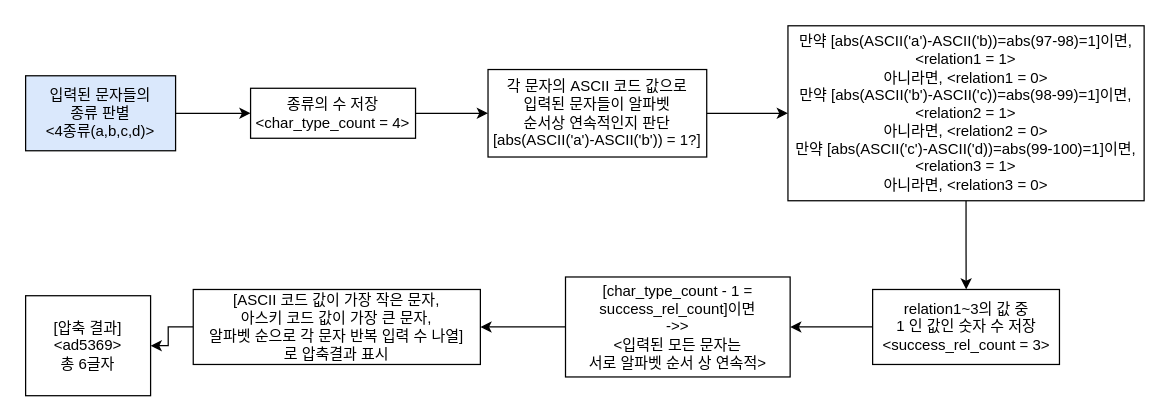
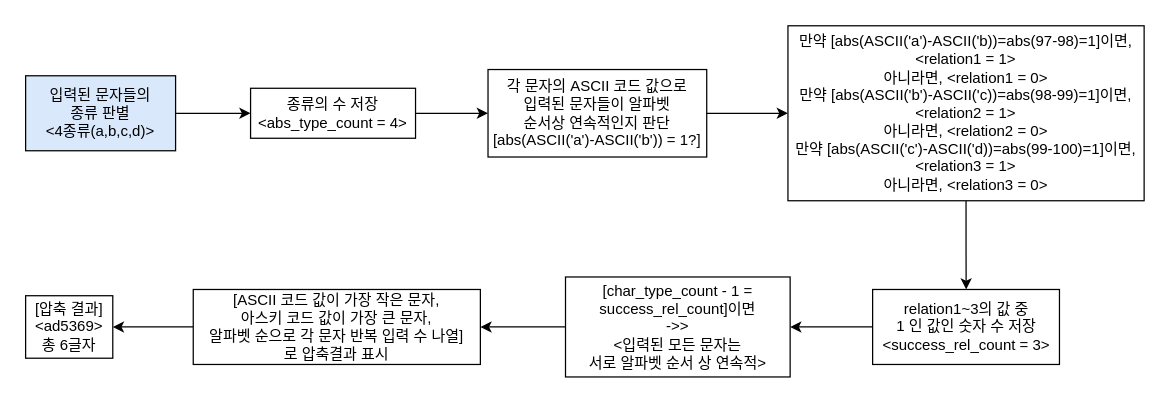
  <mxCell id="0" />
  <mxCell id="1" parent="0" />
  <mxCell id="2" value="" style="edgeStyle=orthogonalEdgeStyle;rounded=0;orthogonalLoop=1;jettySize=auto;html=1;" edge="1" parent="1" source="3" target="7"><mxGeometry relative="1" as="geometry" /></mxCell>
  <mxCell id="3" value="입력된 문자들의&lt;br&gt;종류 판별&lt;br&gt;&amp;lt;4종류(a,b,c,d)&amp;gt;" style="rounded=0;whiteSpace=wrap;html=1;fillColor=#dae8fc;" vertex="1" parent="1"><mxGeometry x="20" y="60" width="120" height="60" as="geometry" /></mxCell>
  <mxCell id="4" value="" style="edgeStyle=orthogonalEdgeStyle;rounded=0;orthogonalLoop=1;jettySize=auto;html=1;" edge="1" parent="1" source="5" target="9"><mxGeometry relative="1" as="geometry" /></mxCell>
  <mxCell id="5" value="각 문자의 ASCII 코드 값으로&lt;br&gt;입력된 문자들이 알파벳 &lt;br&gt;순서상 연속적인지 판단&lt;br&gt;[abs(ASCII('a')-ASCII('b')) = 1?]" style="rounded=0;whiteSpace=wrap;html=1;" vertex="1" parent="1"><mxGeometry x="390" y="55" width="175" height="70" as="geometry" /></mxCell>
  <mxCell id="6" value="" style="edgeStyle=orthogonalEdgeStyle;rounded=0;orthogonalLoop=1;jettySize=auto;html=1;" edge="1" parent="1" source="7" target="5"><mxGeometry relative="1" as="geometry" /></mxCell>
- <mxCell id="7" value="종류의 수 저장&lt;br&gt;&amp;lt;char_type_count = 4&amp;gt;" style="rounded=0;whiteSpace=wrap;html=1;" vertex="1" parent="1"><mxGeometry x="200" y="70" width="132" height="40" as="geometry" /></mxCell>
+ <mxCell id="7" value="종류의 수 저장&lt;br&gt;&amp;lt;abs_type_count = 4&amp;gt;" style="rounded=0;whiteSpace=wrap;html=1;" vertex="1" parent="1"><mxGeometry x="200" y="70" width="132" height="40" as="geometry" /></mxCell>
  <mxCell id="8" value="" style="edgeStyle=orthogonalEdgeStyle;rounded=0;orthogonalLoop=1;jettySize=auto;html=1;" edge="1" parent="1" source="9" target="11"><mxGeometry relative="1" as="geometry" /></mxCell>
  <mxCell id="9" value="만약 [abs(ASCII('a')-ASCII('b))=abs(97-98)=1]이면,&lt;br&gt;&amp;lt;relation1 = 1&amp;gt;&lt;br&gt;아니라면, &amp;lt;relation1 = 0&amp;gt;&lt;br&gt;만약 [abs(ASCII('b')-ASCII('c))=abs(98-99)=1]이면,&lt;br&gt;&amp;lt;relation2 = 1&amp;gt;&lt;br&gt;아니라면, &amp;lt;relation2 = 0&amp;gt;&lt;br&gt;만약 [abs(ASCII('c')-ASCII('d))=abs(99-100)=1]이면,&lt;br&gt;&amp;lt;relation3 = 1&amp;gt;&lt;br&gt;아니라면, &amp;lt;relation3 = 0&amp;gt;" style="rounded=0;whiteSpace=wrap;html=1;" vertex="1" parent="1"><mxGeometry x="630" y="20" width="285" height="140" as="geometry" /></mxCell>
  <mxCell id="10" value="" style="edgeStyle=orthogonalEdgeStyle;rounded=0;orthogonalLoop=1;jettySize=auto;html=1;" edge="1" parent="1" source="11" target="13"><mxGeometry relative="1" as="geometry" /></mxCell>
  <mxCell id="11" value="relation1~3의 값 중&lt;br&gt;1 인 값인 숫자 수 저장&lt;br&gt;&amp;lt;success_rel_count = 3&amp;gt;" style="rounded=0;whiteSpace=wrap;html=1;" vertex="1" parent="1"><mxGeometry x="697.75" y="231" width="149.5" height="60" as="geometry" /></mxCell>
  <mxCell id="12" value="" style="edgeStyle=orthogonalEdgeStyle;rounded=0;orthogonalLoop=1;jettySize=auto;html=1;" edge="1" parent="1" source="13" target="15"><mxGeometry relative="1" as="geometry" /></mxCell>
  <mxCell id="13" value="[char_type_count - 1 =&lt;br&gt;success_rel_count]이면&lt;br&gt;-&amp;gt;&amp;gt;&lt;br&gt;&amp;lt;입력된 모든 문자는 &lt;br&gt;서로 알파벳 순서 상 연속적&amp;gt;" style="rounded=0;whiteSpace=wrap;html=1;" vertex="1" parent="1"><mxGeometry x="452" y="221" width="179.75" height="80" as="geometry" /></mxCell>
  <mxCell id="14" value="" style="edgeStyle=orthogonalEdgeStyle;rounded=0;orthogonalLoop=1;jettySize=auto;html=1;" edge="1" parent="1" source="15" target="16"><mxGeometry relative="1" as="geometry" /></mxCell>
  <mxCell id="15" value="[ASCII 코드 값이 가장 작은 문자,&lt;br&gt;아스키 코드 값이 가장 큰 문자,&lt;br&gt;알파벳 순으로 각 문자 반복 입력 수 나열]&lt;br&gt;로 압축결과 표시" style="rounded=0;whiteSpace=wrap;html=1;" vertex="1" parent="1"><mxGeometry x="154.13" y="231" width="229.75" height="60" as="geometry" /></mxCell>
- <mxCell id="16" value="[압축 결과]&lt;br&gt;&amp;lt;ad5369&amp;gt;&lt;br&gt;총 6글자" style="rounded=0;whiteSpace=wrap;html=1;" vertex="1" parent="1"><mxGeometry x="20" y="236" width="100" height="80" as="geometry" /></mxCell>
+ <mxCell id="16" value="[압축 결과]&lt;br&gt;&amp;lt;ad5369&amp;gt;&lt;br&gt;총 6글자" style="rounded=0;whiteSpace=wrap;html=1;" vertex="1" parent="1"><mxGeometry x="20" y="236" width="69.75" height="50" as="geometry" /></mxCell>
